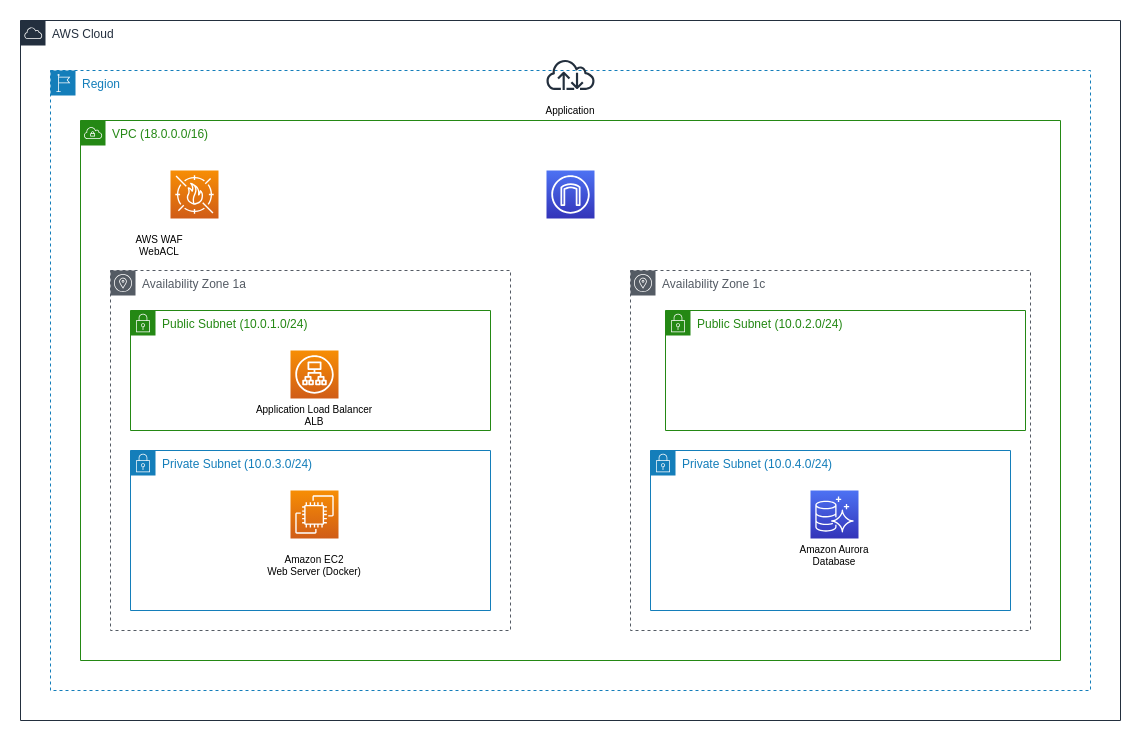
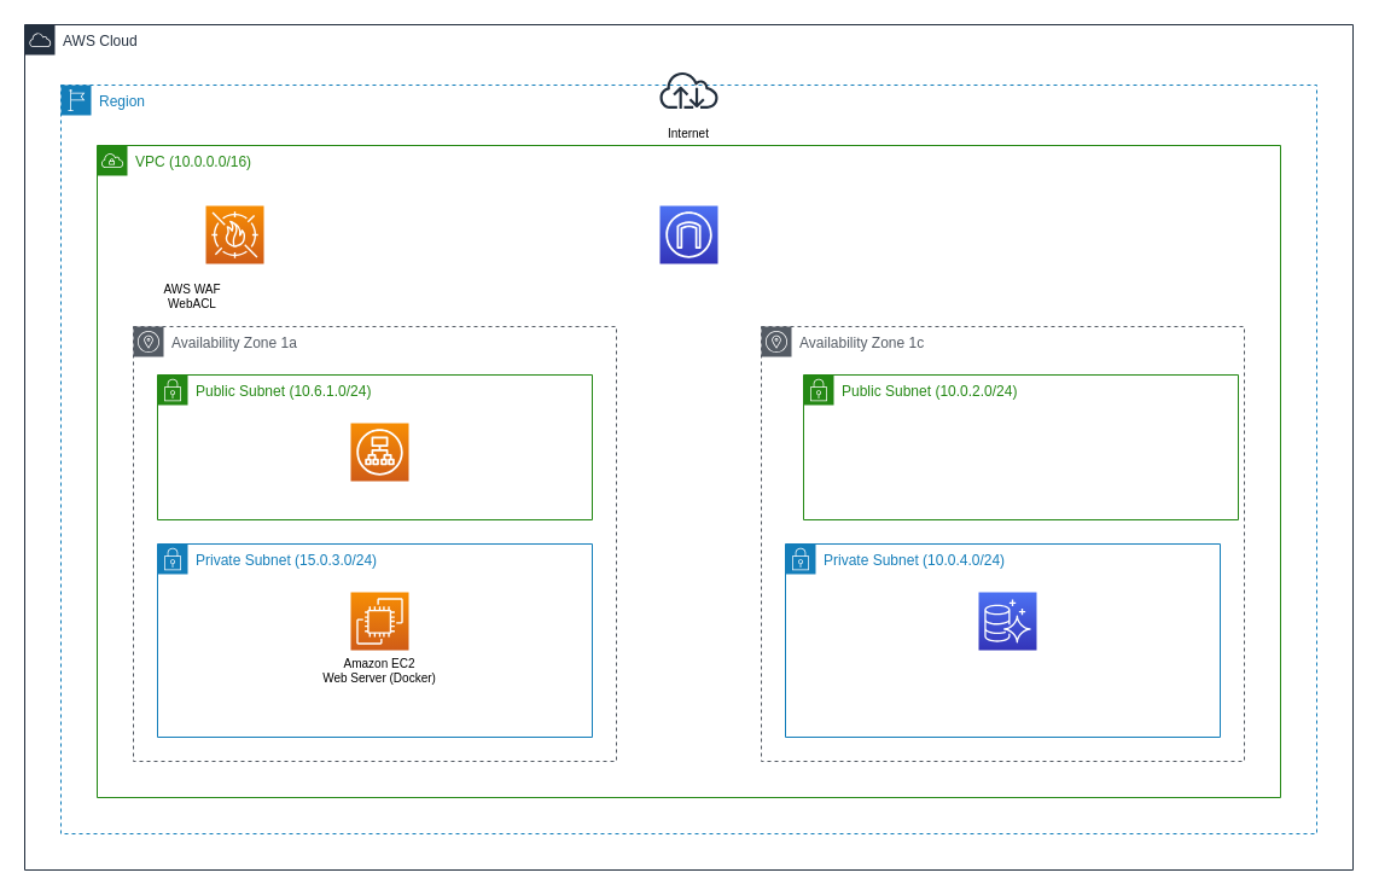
  <mxCell id="0" />
  <mxCell id="1" parent="0" />
  <mxCell id="2" value="AWS Cloud" style="sketch=0;outlineConnect=0;gradientColor=none;html=1;whiteSpace=wrap;fontSize=12;fontStyle=0;shape=mxgraph.aws4.group;grIcon=mxgraph.aws4.group_aws_cloud;strokeColor=#232F3E;fillColor=none;verticalAlign=top;align=left;spacingLeft=30;fontColor=#232F3E;dashed=0;" vertex="1" parent="1"><mxGeometry x="20" y="20" width="1100" height="700" as="geometry" /></mxCell>
  <mxCell id="3" value="Region" style="sketch=0;outlineConnect=0;gradientColor=none;html=1;whiteSpace=wrap;fontSize=12;fontStyle=0;shape=mxgraph.aws4.group;grIcon=mxgraph.aws4.group_region;strokeColor=#147EBA;fillColor=none;verticalAlign=top;align=left;spacingLeft=30;fontColor=#147EBA;dashed=1;" vertex="1" parent="1"><mxGeometry x="50" y="70" width="1040" height="620" as="geometry" /></mxCell>
- <mxCell id="4" value="VPC (18.0.0.0/16)" style="sketch=0;outlineConnect=0;gradientColor=none;html=1;whiteSpace=wrap;fontSize=12;fontStyle=0;shape=mxgraph.aws4.group;grIcon=mxgraph.aws4.group_vpc;strokeColor=#248814;fillColor=none;verticalAlign=top;align=left;spacingLeft=30;fontColor=#248814;dashed=0;" vertex="1" parent="1"><mxGeometry x="80" y="120" width="980" height="540" as="geometry" /></mxCell>
+ <mxCell id="4" value="VPC (10.0.0.0/16)" style="sketch=0;outlineConnect=0;gradientColor=none;html=1;whiteSpace=wrap;fontSize=12;fontStyle=0;shape=mxgraph.aws4.group;grIcon=mxgraph.aws4.group_vpc;strokeColor=#248814;fillColor=none;verticalAlign=top;align=left;spacingLeft=30;fontColor=#248814;dashed=0;" vertex="1" parent="1"><mxGeometry x="80" y="120" width="980" height="540" as="geometry" /></mxCell>
  <mxCell id="5" value="" style="sketch=0;points=[[0,0,0],[0.25,0,0],[0.5,0,0],[0.75,0,0],[1,0,0],[0,1,0],[0.25,1,0],[0.5,1,0],[0.75,1,0],[1,1,0],[0,0.25,0],[0,0.5,0],[0,0.75,0],[1,0.25,0],[1,0.5,0],[1,0.75,0]];outlineConnect=0;fontColor=#232F3E;gradientColor=#F78E04;gradientDirection=north;fillColor=#D05C17;strokeColor=#ffffff;dashed=0;verticalLabelPosition=bottom;verticalAlign=top;align=center;html=1;fontSize=12;fontStyle=0;aspect=fixed;shape=mxgraph.aws4.resourceIcon;resIcon=mxgraph.aws4.waf;" vertex="1" parent="1"><mxGeometry x="170" y="170" width="48" height="48" as="geometry" /></mxCell>
  <mxCell id="6" value="AWS WAF&#10;WebACL" style="text;html=1;strokeColor=none;fillColor=none;align=center;verticalAlign=middle;whiteSpace=wrap;rounded=0;fontSize=10;" vertex="1" parent="1"><mxGeometry x="115" y="230" width="88" height="30" as="geometry" /></mxCell>
  <mxCell id="7" value="Availability Zone 1a" style="sketch=0;outlineConnect=0;gradientColor=none;html=1;whiteSpace=wrap;fontSize=12;fontStyle=0;shape=mxgraph.aws4.group;grIcon=mxgraph.aws4.group_availability_zone;strokeColor=#545B64;fillColor=none;verticalAlign=top;align=left;spacingLeft=30;fontColor=#545B64;dashed=1;" vertex="1" parent="1"><mxGeometry x="110" y="270" width="400" height="360" as="geometry" /></mxCell>
- <mxCell id="8" value="Public Subnet (10.0.1.0/24)" style="sketch=0;outlineConnect=0;gradientColor=none;html=1;whiteSpace=wrap;fontSize=12;fontStyle=0;shape=mxgraph.aws4.group;grIcon=mxgraph.aws4.group_security_group;strokeColor=#248814;fillColor=none;verticalAlign=top;align=left;spacingLeft=30;fontColor=#248814;dashed=0;" vertex="1" parent="1"><mxGeometry x="130" y="310" width="360" height="120" as="geometry" /></mxCell>
+ <mxCell id="8" value="Public Subnet (10.6.1.0/24)" style="sketch=0;outlineConnect=0;gradientColor=none;html=1;whiteSpace=wrap;fontSize=12;fontStyle=0;shape=mxgraph.aws4.group;grIcon=mxgraph.aws4.group_security_group;strokeColor=#248814;fillColor=none;verticalAlign=top;align=left;spacingLeft=30;fontColor=#248814;dashed=0;" vertex="1" parent="1"><mxGeometry x="130" y="310" width="360" height="120" as="geometry" /></mxCell>
  <mxCell id="9" value="" style="sketch=0;points=[[0,0,0],[0.25,0,0],[0.5,0,0],[0.75,0,0],[1,0,0],[0,1,0],[0.25,1,0],[0.5,1,0],[0.75,1,0],[1,1,0],[0,0.25,0],[0,0.5,0],[0,0.75,0],[1,0.25,0],[1,0.5,0],[1,0.75,0]];outlineConnect=0;fontColor=#232F3E;gradientColor=#F78E04;gradientDirection=north;fillColor=#D05C17;strokeColor=#ffffff;dashed=0;verticalLabelPosition=bottom;verticalAlign=top;align=center;html=1;fontSize=12;fontStyle=0;aspect=fixed;shape=mxgraph.aws4.resourceIcon;resIcon=mxgraph.aws4.application_load_balancer;" vertex="1" parent="1"><mxGeometry x="290" y="350" width="48" height="48" as="geometry" /></mxCell>
- <mxCell id="10" value="Application Load Balancer&#10;ALB" style="text;html=1;strokeColor=none;fillColor=none;align=center;verticalAlign=middle;whiteSpace=wrap;rounded=0;fontSize=10;" vertex="1" parent="1"><mxGeometry x="250" y="400" width="128" height="30" as="geometry" /></mxCell>
- <mxCell id="11" value="Private Subnet (10.0.3.0/24)" style="sketch=0;outlineConnect=0;gradientColor=none;html=1;whiteSpace=wrap;fontSize=12;fontStyle=0;shape=mxgraph.aws4.group;grIcon=mxgraph.aws4.group_security_group;strokeColor=#147EBA;fillColor=none;verticalAlign=top;align=left;spacingLeft=30;fontColor=#147EBA;dashed=0;" vertex="1" parent="1"><mxGeometry x="130" y="450" width="360" height="160" as="geometry" /></mxCell>
+ <mxCell id="11" value="Private Subnet (15.0.3.0/24)" style="sketch=0;outlineConnect=0;gradientColor=none;html=1;whiteSpace=wrap;fontSize=12;fontStyle=0;shape=mxgraph.aws4.group;grIcon=mxgraph.aws4.group_security_group;strokeColor=#147EBA;fillColor=none;verticalAlign=top;align=left;spacingLeft=30;fontColor=#147EBA;dashed=0;" vertex="1" parent="1"><mxGeometry x="130" y="450" width="360" height="160" as="geometry" /></mxCell>
  <mxCell id="12" value="" style="sketch=0;points=[[0,0,0],[0.25,0,0],[0.5,0,0],[0.75,0,0],[1,0,0],[0,1,0],[0.25,1,0],[0.5,1,0],[0.75,1,0],[1,1,0],[0,0.25,0],[0,0.5,0],[0,0.75,0],[1,0.25,0],[1,0.5,0],[1,0.75,0]];outlineConnect=0;fontColor=#232F3E;gradientColor=#F78E04;gradientDirection=north;fillColor=#D05C17;strokeColor=#ffffff;dashed=0;verticalLabelPosition=bottom;verticalAlign=top;align=center;html=1;fontSize=12;fontStyle=0;aspect=fixed;shape=mxgraph.aws4.resourceIcon;resIcon=mxgraph.aws4.ec2;" vertex="1" parent="1"><mxGeometry x="290" y="490" width="48" height="48" as="geometry" /></mxCell>
- <mxCell id="13" value="Amazon EC2&#10;Web Server (Docker)" style="text;html=1;strokeColor=none;fillColor=none;align=center;verticalAlign=middle;whiteSpace=wrap;rounded=0;fontSize=10;" vertex="1" parent="1"><mxGeometry x="250" y="550" width="128" height="30" as="geometry" /></mxCell>
+ <mxCell id="13" value="Amazon EC2&#10;Web Server (Docker)" style="text;html=1;strokeColor=none;fillColor=none;align=center;verticalAlign=middle;whiteSpace=wrap;rounded=0;fontSize=10;" vertex="1" parent="1"><mxGeometry x="250" y="540" width="128" height="30" as="geometry" /></mxCell>
  <mxCell id="14" value="Availability Zone 1c" style="sketch=0;outlineConnect=0;gradientColor=none;html=1;whiteSpace=wrap;fontSize=12;fontStyle=0;shape=mxgraph.aws4.group;grIcon=mxgraph.aws4.group_availability_zone;strokeColor=#545B64;fillColor=none;verticalAlign=top;align=left;spacingLeft=30;fontColor=#545B64;dashed=1;" vertex="1" parent="1"><mxGeometry x="630" y="270" width="400" height="360" as="geometry" /></mxCell>
  <mxCell id="15" value="Public Subnet (10.0.2.0/24)" style="sketch=0;outlineConnect=0;gradientColor=none;html=1;whiteSpace=wrap;fontSize=12;fontStyle=0;shape=mxgraph.aws4.group;grIcon=mxgraph.aws4.group_security_group;strokeColor=#248814;fillColor=none;verticalAlign=top;align=left;spacingLeft=30;fontColor=#248814;dashed=0;" vertex="1" parent="1"><mxGeometry x="665" y="310" width="360" height="120" as="geometry" /></mxCell>
  <mxCell id="16" value="Private Subnet (10.0.4.0/24)" style="sketch=0;outlineConnect=0;gradientColor=none;html=1;whiteSpace=wrap;fontSize=12;fontStyle=0;shape=mxgraph.aws4.group;grIcon=mxgraph.aws4.group_security_group;strokeColor=#147EBA;fillColor=none;verticalAlign=top;align=left;spacingLeft=30;fontColor=#147EBA;dashed=0;" vertex="1" parent="1"><mxGeometry x="650" y="450" width="360" height="160" as="geometry" /></mxCell>
  <mxCell id="17" value="" style="sketch=0;points=[[0,0,0],[0.25,0,0],[0.5,0,0],[0.75,0,0],[1,0,0],[0,1,0],[0.25,1,0],[0.5,1,0],[0.75,1,0],[1,1,0],[0,0.25,0],[0,0.5,0],[0,0.75,0],[1,0.25,0],[1,0.5,0],[1,0.75,0]];outlineConnect=0;fontColor=#232F3E;gradientColor=#4D72F3;gradientDirection=north;fillColor=#3334B9;strokeColor=#ffffff;dashed=0;verticalLabelPosition=bottom;verticalAlign=top;align=center;html=1;fontSize=12;fontStyle=0;aspect=fixed;shape=mxgraph.aws4.resourceIcon;resIcon=mxgraph.aws4.aurora;" vertex="1" parent="1"><mxGeometry x="810" y="490" width="48" height="48" as="geometry" /></mxCell>
- <mxCell id="18" value="Amazon Aurora&#10;Database" style="text;html=1;strokeColor=none;fillColor=none;align=center;verticalAlign=middle;whiteSpace=wrap;rounded=0;fontSize=10;" vertex="1" parent="1"><mxGeometry x="770" y="540" width="128" height="30" as="geometry" /></mxCell>
  <mxCell id="19" value="" style="sketch=0;points=[[0,0,0],[0.25,0,0],[0.5,0,0],[0.75,0,0],[1,0,0],[0,1,0],[0.25,1,0],[0.5,1,0],[0.75,1,0],[1,1,0],[0,0.25,0],[0,0.5,0],[0,0.75,0],[1,0.25,0],[1,0.5,0],[1,0.75,0]];outlineConnect=0;fontColor=#232F3E;gradientColor=#4D72F3;gradientDirection=north;fillColor=#3334B9;strokeColor=#ffffff;dashed=0;verticalLabelPosition=bottom;verticalAlign=top;align=center;html=1;fontSize=12;fontStyle=0;aspect=fixed;shape=mxgraph.aws4.resourceIcon;resIcon=mxgraph.aws4.internet_gateway;" vertex="1" parent="1"><mxGeometry x="546" y="170" width="48" height="48" as="geometry" /></mxCell>
  <mxCell id="20" value="" style="sketch=0;outlineConnect=0;fontColor=#232F3E;gradientColor=none;fillColor=#232F3D;strokeColor=none;dashed=0;verticalLabelPosition=bottom;verticalAlign=top;align=center;html=1;fontSize=12;fontStyle=0;aspect=fixed;pointerEvents=1;shape=mxgraph.aws4.internet;" vertex="1" parent="1"><mxGeometry x="546" y="50" width="48" height="48" as="geometry" /></mxCell>
- <mxCell id="21" value="Application" style="text;html=1;strokeColor=none;fillColor=none;align=center;verticalAlign=middle;whiteSpace=wrap;rounded=0;fontSize=10;" vertex="1" parent="1"><mxGeometry x="526" y="100" width="88" height="20" as="geometry" /></mxCell>
+ <mxCell id="21" value="Internet" style="text;html=1;strokeColor=none;fillColor=none;align=center;verticalAlign=middle;whiteSpace=wrap;rounded=0;fontSize=10;" vertex="1" parent="1"><mxGeometry x="526" y="100" width="88" height="20" as="geometry" /></mxCell>
